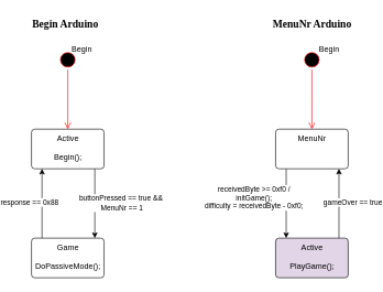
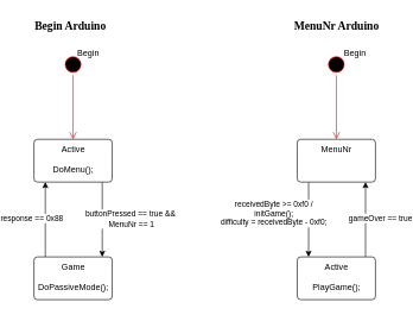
  <mxCell id="0" />
  <mxCell id="1" parent="0" />
  <mxCell id="2" value="" style="ellipse;html=1;shape=startState;fillColor=#000000;strokeColor=#ff0000;" vertex="1" parent="1"><mxGeometry x="84" y="75" width="30" height="30" as="geometry" /></mxCell>
  <mxCell id="3" value="" style="edgeStyle=orthogonalEdgeStyle;html=1;verticalAlign=bottom;endArrow=open;endSize=8;strokeColor=#ff0000;rounded=0;" edge="1" source="2" parent="1" target="6"><mxGeometry relative="1" as="geometry"><mxPoint x="99" y="165" as="targetPoint" /></mxGeometry></mxCell>
  <mxCell id="4" style="edgeStyle=orthogonalEdgeStyle;rounded=0;orthogonalLoop=1;jettySize=auto;html=1;" edge="1" parent="1" source="6" target="9"><mxGeometry relative="1" as="geometry"><Array as="points"><mxPoint x="140" y="305" /><mxPoint x="140" y="305" /></Array></mxGeometry></mxCell>
  <mxCell id="5" value="buttonPressed == true &amp;amp;&amp;amp;&amp;nbsp;&lt;br&gt;MenuNr == 1" style="edgeLabel;html=1;align=center;verticalAlign=middle;resizable=0;points=[];" vertex="1" connectable="0" parent="4"><mxGeometry x="-0.207" y="-3" relative="1" as="geometry"><mxPoint x="43" y="9" as="offset" /></mxGeometry></mxCell>
- <mxCell id="6" value="Active&lt;br&gt;&lt;br&gt;Begin();" style="html=1;align=center;verticalAlign=top;rounded=1;absoluteArcSize=1;arcSize=10;dashed=0;" vertex="1" parent="1"><mxGeometry x="44" y="195" width="110" height="60" as="geometry" /></mxCell>
+ <mxCell id="6" value="Active&lt;br&gt;&lt;br&gt;DoMenu();" style="html=1;align=center;verticalAlign=top;rounded=1;absoluteArcSize=1;arcSize=10;dashed=0;" vertex="1" parent="1"><mxGeometry x="44" y="195" width="110" height="60" as="geometry" /></mxCell>
  <mxCell id="7" style="edgeStyle=orthogonalEdgeStyle;rounded=0;orthogonalLoop=1;jettySize=auto;html=1;" edge="1" parent="1" source="9" target="6"><mxGeometry relative="1" as="geometry"><Array as="points"><mxPoint x="60" y="305" /><mxPoint x="60" y="305" /></Array></mxGeometry></mxCell>
  <mxCell id="8" value="response == 0x88" style="edgeLabel;html=1;align=center;verticalAlign=middle;resizable=0;points=[];" vertex="1" connectable="0" parent="7"><mxGeometry x="0.207" y="3" relative="1" as="geometry"><mxPoint x="-17" y="8" as="offset" /></mxGeometry></mxCell>
  <mxCell id="9" value="Game&lt;br&gt;&lt;br&gt;DoPassiveMode();" style="html=1;align=center;verticalAlign=top;rounded=1;absoluteArcSize=1;arcSize=10;dashed=0;" vertex="1" parent="1"><mxGeometry x="44" y="360" width="110" height="60" as="geometry" /></mxCell>
  <mxCell id="10" style="edgeStyle=orthogonalEdgeStyle;rounded=0;orthogonalLoop=1;jettySize=auto;html=1;" edge="1" parent="1" source="12" target="15"><mxGeometry relative="1" as="geometry"><Array as="points"><mxPoint x="510" y="305" /><mxPoint x="510" y="305" /></Array></mxGeometry></mxCell>
  <mxCell id="11" value="gameOver == true" style="edgeLabel;html=1;align=center;verticalAlign=middle;resizable=0;points=[];" vertex="1" connectable="0" parent="10"><mxGeometry x="0.194" relative="1" as="geometry"><mxPoint x="20" y="8" as="offset" /></mxGeometry></mxCell>
- <mxCell id="12" value="Active&lt;br&gt;&lt;br&gt;PlayGame();" style="html=1;align=center;verticalAlign=top;rounded=1;absoluteArcSize=1;arcSize=10;dashed=0;fillColor=#e1d5e7;" vertex="1" parent="1"><mxGeometry x="414" y="360" width="110" height="60" as="geometry" /></mxCell>
+ <mxCell id="12" value="Active&lt;br&gt;&lt;br&gt;PlayGame();" style="html=1;align=center;verticalAlign=top;rounded=1;absoluteArcSize=1;arcSize=10;dashed=0;" vertex="1" parent="1"><mxGeometry x="414" y="360" width="110" height="60" as="geometry" /></mxCell>
  <mxCell id="13" style="edgeStyle=orthogonalEdgeStyle;rounded=0;orthogonalLoop=1;jettySize=auto;html=1;" edge="1" parent="1" source="15" target="12"><mxGeometry relative="1" as="geometry"><Array as="points"><mxPoint x="430" y="305" /><mxPoint x="430" y="305" /></Array></mxGeometry></mxCell>
  <mxCell id="14" value="receivedByte &amp;gt;= 0xf0 / &lt;br&gt;initGame();&lt;br&gt;difficulty = receivedByte - 0xf0;" style="edgeLabel;html=1;align=center;verticalAlign=middle;resizable=0;points=[];" vertex="1" connectable="0" parent="13"><mxGeometry x="-0.181" y="-2" relative="1" as="geometry"><mxPoint x="-48" as="offset" /></mxGeometry></mxCell>
  <mxCell id="15" value="MenuNr" style="html=1;align=center;verticalAlign=top;rounded=1;absoluteArcSize=1;arcSize=10;dashed=0;" vertex="1" parent="1"><mxGeometry x="414" y="195" width="110" height="60" as="geometry" /></mxCell>
  <mxCell id="16" value="" style="ellipse;html=1;shape=startState;fillColor=#000000;strokeColor=#ff0000;" vertex="1" parent="1"><mxGeometry x="454" y="75" width="30" height="30" as="geometry" /></mxCell>
  <mxCell id="17" value="" style="edgeStyle=orthogonalEdgeStyle;html=1;verticalAlign=bottom;endArrow=open;endSize=8;strokeColor=#ff0000;rounded=0;" edge="1" parent="1" source="16"><mxGeometry relative="1" as="geometry"><mxPoint x="469" y="195" as="targetPoint" /></mxGeometry></mxCell>
  <mxCell id="18" value="Begin" style="text;html=1;align=center;verticalAlign=middle;resizable=0;points=[];autosize=1;strokeColor=none;fillColor=none;" vertex="1" parent="1"><mxGeometry x="95" y="60" width="50" height="30" as="geometry" /></mxCell>
  <mxCell id="19" value="Begin" style="text;html=1;align=center;verticalAlign=middle;resizable=0;points=[];autosize=1;strokeColor=none;fillColor=none;" vertex="1" parent="1"><mxGeometry x="470" y="60" width="50" height="30" as="geometry" /></mxCell>
  <mxCell id="20" value="&lt;font size=&quot;1&quot; face=&quot;Verdana&quot;&gt;&lt;b style=&quot;font-size: 16px;&quot;&gt;Begin Arduino&lt;/b&gt;&lt;/font&gt;" style="text;html=1;align=center;verticalAlign=middle;resizable=0;points=[];autosize=1;strokeColor=none;fillColor=none;" vertex="1" parent="1"><mxGeometry x="20" y="20" width="150" height="30" as="geometry" /></mxCell>
  <mxCell id="21" value="&lt;font size=&quot;1&quot; face=&quot;Verdana&quot;&gt;&lt;b style=&quot;font-size: 16px;&quot;&gt;MenuNr Arduino&lt;/b&gt;&lt;/font&gt;" style="text;html=1;align=center;verticalAlign=middle;resizable=0;points=[];autosize=1;strokeColor=none;fillColor=none;" vertex="1" parent="1"><mxGeometry x="394" y="20" width="150" height="30" as="geometry" /></mxCell>
